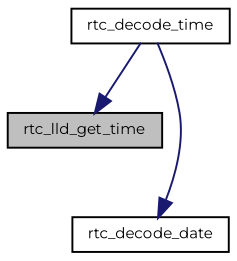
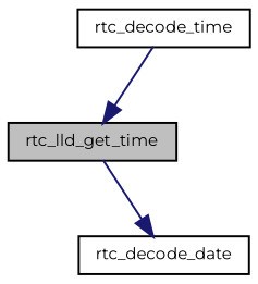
  digraph {
    fontname=Montserrat
    rankdir=TB
    node [color=black fontname=Montserrat fontsize=8 shape=record]
    edge [color=midnightblue fontname=Montserrat fontsize=8 labelfontname=Helvetica labelfontsize=8 style=solid]
    n1 [fillcolor=grey75 fontcolor=black height=0.2 label=rtc_lld_get_time style=filled width=0.4]
    n2 [height=0.2 label=rtc_decode_date width=0.4]
    n3 [height=0.2 label=rtc_decode_time width=0.4]
-   n3 -> n2
+   n1 -> n2
    n3 -> n1
  }
